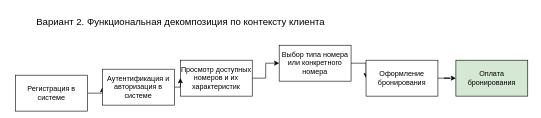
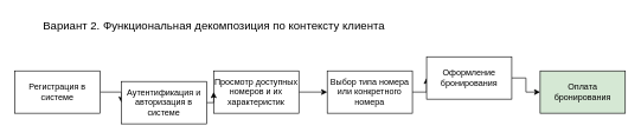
  <mxCell id="0" />
  <mxCell id="1" parent="0" />
  <mxCell id="2" style="edgeStyle=orthogonalEdgeStyle;rounded=0;orthogonalLoop=1;jettySize=auto;html=1;entryX=0;entryY=0.5;entryDx=0;entryDy=0;" parent="1" source="3" target="5" edge="1"><mxGeometry relative="1" as="geometry" /></mxCell>
  <mxCell id="3" value="Просмотр доступных номеров и их характеристик" style="whiteSpace=wrap;html=1;" parent="1" vertex="1"><mxGeometry x="300" y="100" width="120" height="60" as="geometry" /></mxCell>
  <mxCell id="4" style="edgeStyle=orthogonalEdgeStyle;rounded=0;orthogonalLoop=1;jettySize=auto;html=1;exitX=1;exitY=0.5;exitDx=0;exitDy=0;entryX=0;entryY=0.5;entryDx=0;entryDy=0;" parent="1" source="5" target="7" edge="1"><mxGeometry relative="1" as="geometry" /></mxCell>
- <mxCell id="5" value="Выбор типа номера или конкретного номера" style="whiteSpace=wrap;html=1;" parent="1" vertex="1"><mxGeometry x="465" y="75" width="120" height="60" as="geometry" /></mxCell>
+ <mxCell id="5" value="Выбор типа номера или конкретного номера" style="whiteSpace=wrap;html=1;" parent="1" vertex="1"><mxGeometry x="460" y="100" width="120" height="60" as="geometry" /></mxCell>
  <mxCell id="6" value="" style="edgeStyle=orthogonalEdgeStyle;rounded=0;orthogonalLoop=1;jettySize=auto;html=1;" parent="1" source="7" target="8" edge="1"><mxGeometry relative="1" as="geometry" /></mxCell>
- <mxCell id="7" value="Оформление бронирования" style="whiteSpace=wrap;html=1;" parent="1" vertex="1"><mxGeometry x="610" y="100" width="120" height="60" as="geometry" /></mxCell>
+ <mxCell id="7" value="Оформление бронирования" style="whiteSpace=wrap;html=1;" parent="1" vertex="1"><mxGeometry x="600" y="80" width="120" height="60" as="geometry" /></mxCell>
  <mxCell id="8" value="Оплата бронирования" style="whiteSpace=wrap;html=1;fillColor=#d5e8d4;" parent="1" vertex="1"><mxGeometry x="760" y="100" width="120" height="60" as="geometry" /></mxCell>
  <mxCell id="9" value="Вариант 2. Функциональная декомпозиция по контексту клиента" style="text;html=1;align=center;verticalAlign=middle;resizable=0;points=[];autosize=1;strokeColor=none;fillColor=none;fontSize=16;" parent="1" vertex="1"><mxGeometry x="50" y="20" width="500" height="30" as="geometry" /></mxCell>
  <mxCell id="10" style="edgeStyle=orthogonalEdgeStyle;rounded=0;orthogonalLoop=1;jettySize=auto;html=1;exitX=1;exitY=0.5;exitDx=0;exitDy=0;entryX=0;entryY=0.5;entryDx=0;entryDy=0;" edge="1" parent="1" source="11" target="13"><mxGeometry relative="1" as="geometry" /></mxCell>
- <mxCell id="11" value="Регистрация в системе" style="rounded=0;whiteSpace=wrap;html=1;" vertex="1" parent="1"><mxGeometry x="25" y="125" width="120" height="60" as="geometry" /></mxCell>
+ <mxCell id="11" value="Регистрация в системе" style="rounded=0;whiteSpace=wrap;html=1;" vertex="1" parent="1"><mxGeometry x="20" y="100" width="120" height="60" as="geometry" /></mxCell>
  <mxCell id="12" style="edgeStyle=orthogonalEdgeStyle;rounded=0;orthogonalLoop=1;jettySize=auto;html=1;exitX=1;exitY=0.5;exitDx=0;exitDy=0;entryX=0;entryY=0.5;entryDx=0;entryDy=0;" edge="1" parent="1" source="13" target="3"><mxGeometry relative="1" as="geometry" /></mxCell>
  <mxCell id="13" value="Аутентификация и авторизация в системе" style="rounded=0;whiteSpace=wrap;html=1;" vertex="1" parent="1"><mxGeometry x="170" y="115" width="120" height="60" as="geometry" /></mxCell>
